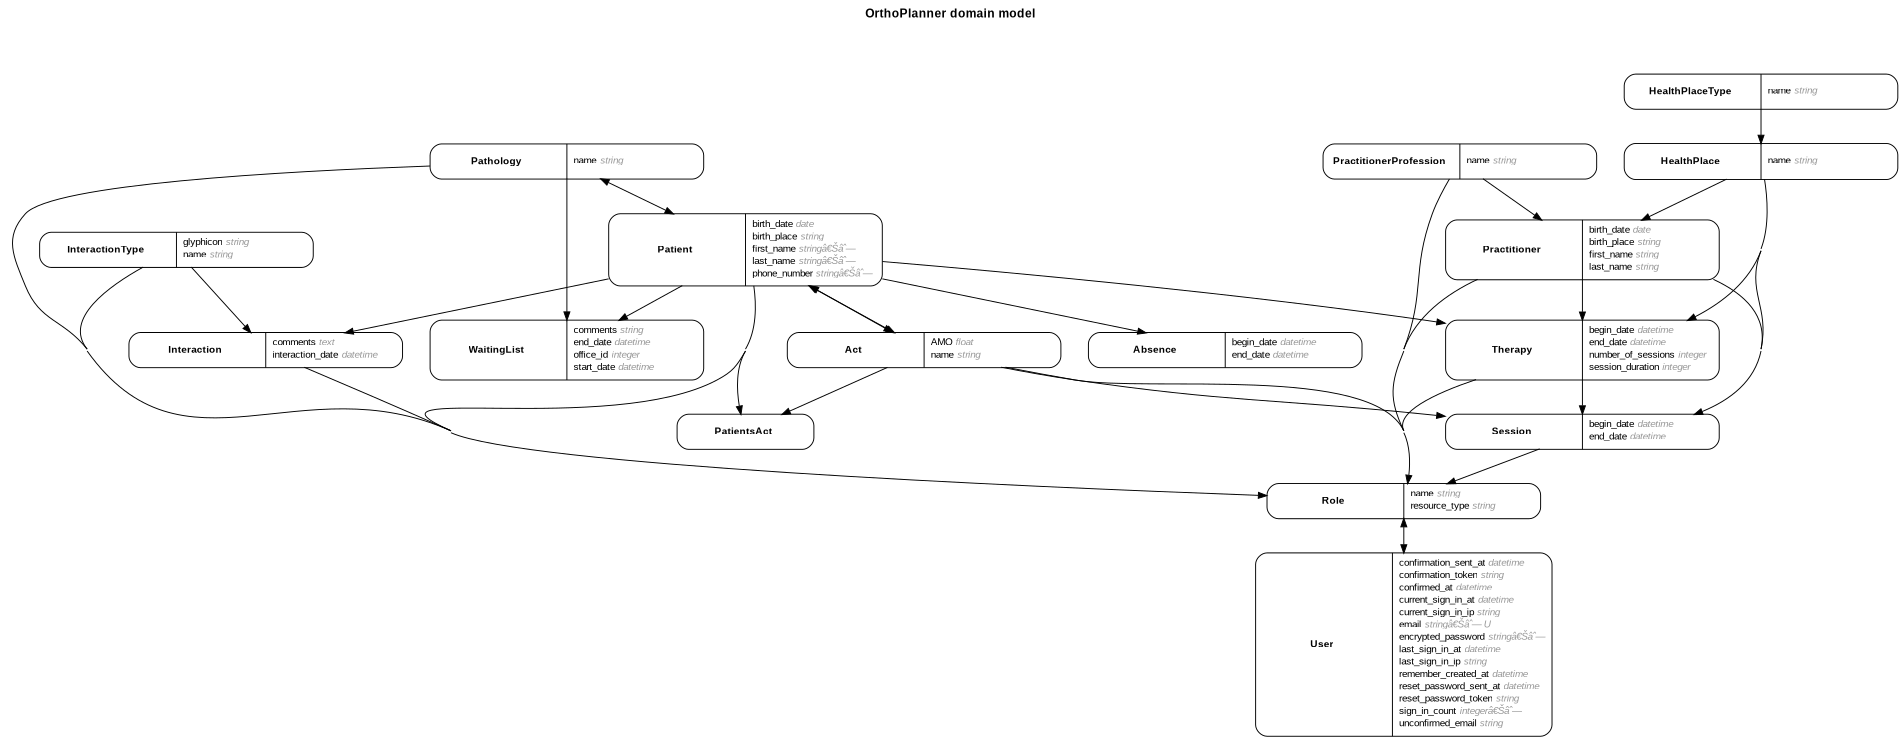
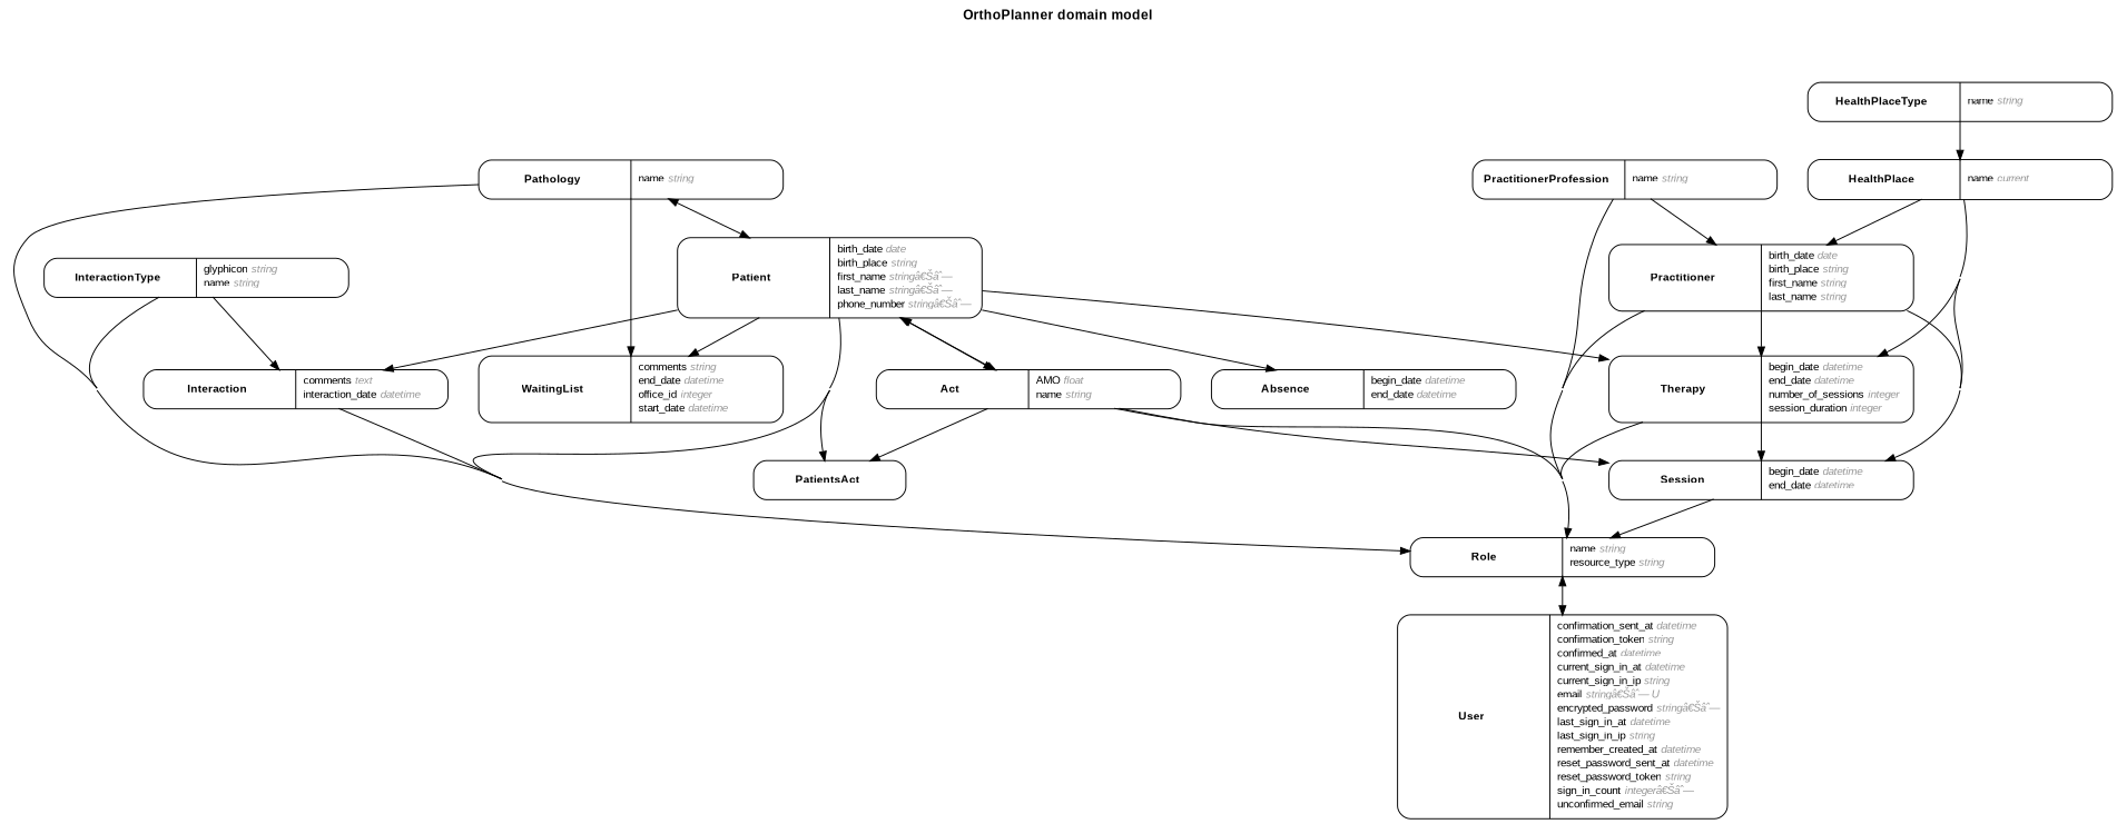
  digraph {
    concentrate=true
    fontname="Arial Bold"
    fontsize=13
    label="OrthoPlanner domain model\n\n"
    labelloc=t
    nodesep=0.4
    rankdir=TB
    ranksep=0.5
    node [fontname=Arial fontsize=10 margin="0.07,0.05" penwidth=1.0 shape=Mrecord]
    edge [arrowhead=normal arrowsize=0.9 arrowtail=none dir=both fontname=Arial fontsize=7 labelangle=32 labeldistance=1.8 penwidth=1.0 weight=1]
    n1 [label=<<table border="0" align="center" cellspacing="0.5" cellpadding="0" width="134">   <tr><td align="center" valign="bottom" width="130"><font face="Arial Bold" point-size="11">Absence</font></td></tr> </table> | <table border="0" align="left" cellspacing="2" cellpadding="0" width="134">   <tr><td align="left" width="130" port="begin_date">begin_date <font face="Arial Italic" color="grey60">datetime</font></td></tr>   <tr><td align="left" width="130" port="end_date">end_date <font face="Arial Italic" color="grey60">datetime</font></td></tr> </table> >]
    n2 [label=<<table border="0" align="center" cellspacing="0.5" cellpadding="0" width="134">   <tr><td align="center" valign="bottom" width="130"><font face="Arial Bold" point-size="11">Role</font></td></tr> </table> | <table border="0" align="left" cellspacing="2" cellpadding="0" width="134">   <tr><td align="left" width="130" port="name">name <font face="Arial Italic" color="grey60">string</font></td></tr>   <tr><td align="left" width="130" port="resource_type">resource_type <font face="Arial Italic" color="grey60">string</font></td></tr> </table> >]
    n3 [label=<<table border="0" align="center" cellspacing="0.5" cellpadding="0" width="134">   <tr><td align="center" valign="bottom" width="130"><font face="Arial Bold" point-size="11">User</font></td></tr> </table> | <table border="0" align="left" cellspacing="2" cellpadding="0" width="134">   <tr><td align="left" width="130" port="confirmation_sent_at">confirmation_sent_at <font face="Arial Italic" color="grey60">datetime</font></td></tr>   <tr><td align="left" width="130" port="confirmation_token">confirmation_token <font face="Arial Italic" color="grey60">string</font></td></tr>   <tr><td align="left" width="130" port="confirmed_at">confirmed_at <font face="Arial Italic" color="grey60">datetime</font></td></tr>   <tr><td align="left" width="130" port="current_sign_in_at">current_sign_in_at <font face="Arial Italic" color="grey60">datetime</font></td></tr>   <tr><td align="left" width="130" port="current_sign_in_ip">current_sign_in_ip <font face="Arial Italic" color="grey60">string</font></td></tr>   <tr><td align="left" width="130" port="email">email <font face="Arial Italic" color="grey60">stringâ€Šâˆ— U</font></td></tr>   <tr><td align="left" width="130" port="encrypted_password">encrypted_password <font face="Arial Italic" color="grey60">stringâ€Šâˆ—</font></td></tr>   <tr><td align="left" width="130" port="last_sign_in_at">last_sign_in_at <font face="Arial Italic" color="grey60">datetime</font></td></tr>   <tr><td align="left" width="130" port="last_sign_in_ip">last_sign_in_ip <font face="Arial Italic" color="grey60">string</font></td></tr>   <tr><td align="left" width="130" port="remember_created_at">remember_created_at <font face="Arial Italic" color="grey60">datetime</font></td></tr>   <tr><td align="left" width="130" port="reset_password_sent_at">reset_password_sent_at <font face="Arial Italic" color="grey60">datetime</font></td></tr>   <tr><td align="left" width="130" port="reset_password_token">reset_password_token <font face="Arial Italic" color="grey60">string</font></td></tr>   <tr><td align="left" width="130" port="sign_in_count">sign_in_count <font face="Arial Italic" color="grey60">integerâ€Šâˆ—</font></td></tr>   <tr><td align="left" width="130" port="unconfirmed_email">unconfirmed_email <font face="Arial Italic" color="grey60">string</font></td></tr> </table> >]
    n4 [label=<<table border="0" align="center" cellspacing="0.5" cellpadding="0" width="134">   <tr><td align="center" valign="bottom" width="130"><font face="Arial Bold" point-size="11">Act</font></td></tr> </table> | <table border="0" align="left" cellspacing="2" cellpadding="0" width="134">   <tr><td align="left" width="130" port="AMO">AMO <font face="Arial Italic" color="grey60">float</font></td></tr>   <tr><td align="left" width="130" port="name">name <font face="Arial Italic" color="grey60">string</font></td></tr> </table> >]
    n5 [label=<<table border="0" align="center" cellspacing="0.5" cellpadding="0" width="134">   <tr><td align="center" valign="bottom" width="130"><font face="Arial Bold" point-size="11">Patient</font></td></tr> </table> | <table border="0" align="left" cellspacing="2" cellpadding="0" width="134">   <tr><td align="left" width="130" port="birth_date">birth_date <font face="Arial Italic" color="grey60">date</font></td></tr>   <tr><td align="left" width="130" port="birth_place">birth_place <font face="Arial Italic" color="grey60">string</font></td></tr>   <tr><td align="left" width="130" port="first_name">first_name <font face="Arial Italic" color="grey60">stringâ€Šâˆ—</font></td></tr>   <tr><td align="left" width="130" port="last_name">last_name <font face="Arial Italic" color="grey60">stringâ€Šâˆ—</font></td></tr>   <tr><td align="left" width="130" port="phone_number">phone_number <font face="Arial Italic" color="grey60">stringâ€Šâˆ—</font></td></tr> </table> >]
    n6 [label=<<table border="0" align="center" cellspacing="0.5" cellpadding="0" width="134">   <tr><td align="center" valign="bottom" width="130"><font face="Arial Bold" point-size="11">PatientsAct</font></td></tr> </table> >]
    n7 [label=<<table border="0" align="center" cellspacing="0.5" cellpadding="0" width="134">   <tr><td align="center" valign="bottom" width="130"><font face="Arial Bold" point-size="11">Session</font></td></tr> </table> | <table border="0" align="left" cellspacing="2" cellpadding="0" width="134">   <tr><td align="left" width="130" port="begin_date">begin_date <font face="Arial Italic" color="grey60">datetime</font></td></tr>   <tr><td align="left" width="130" port="end_date">end_date <font face="Arial Italic" color="grey60">datetime</font></td></tr> </table> >]
    n8 [label=<<table border="0" align="center" cellspacing="0.5" cellpadding="0" width="134">   <tr><td align="center" valign="bottom" width="130"><font face="Arial Bold" point-size="11">Therapy</font></td></tr> </table> | <table border="0" align="left" cellspacing="2" cellpadding="0" width="134">   <tr><td align="left" width="130" port="begin_date">begin_date <font face="Arial Italic" color="grey60">datetime</font></td></tr>   <tr><td align="left" width="130" port="end_date">end_date <font face="Arial Italic" color="grey60">datetime</font></td></tr>   <tr><td align="left" width="130" port="number_of_sessions">number_of_sessions <font face="Arial Italic" color="grey60">integer</font></td></tr>   <tr><td align="left" width="130" port="session_duration">session_duration <font face="Arial Italic" color="grey60">integer</font></td></tr> </table> >]
    n9 [label=<<table border="0" align="center" cellspacing="0.5" cellpadding="0" width="134">   <tr><td align="center" valign="bottom" width="130"><font face="Arial Bold" point-size="11">Interaction</font></td></tr> </table> | <table border="0" align="left" cellspacing="2" cellpadding="0" width="134">   <tr><td align="left" width="130" port="comments">comments <font face="Arial Italic" color="grey60">text</font></td></tr>   <tr><td align="left" width="130" port="interaction_date">interaction_date <font face="Arial Italic" color="grey60">datetime</font></td></tr> </table> >]
    n10 [label=<<table border="0" align="center" cellspacing="0.5" cellpadding="0" width="134">   <tr><td align="center" valign="bottom" width="130"><font face="Arial Bold" point-size="11">WaitingList</font></td></tr> </table> | <table border="0" align="left" cellspacing="2" cellpadding="0" width="134">   <tr><td align="left" width="130" port="comments">comments <font face="Arial Italic" color="grey60">string</font></td></tr>   <tr><td align="left" width="130" port="end_date">end_date <font face="Arial Italic" color="grey60">datetime</font></td></tr>   <tr><td align="left" width="130" port="office_id">office_id <font face="Arial Italic" color="grey60">integer</font></td></tr>   <tr><td align="left" width="130" port="start_date">start_date <font face="Arial Italic" color="grey60">datetime</font></td></tr> </table> >]
-   n11 [label=<<table border="0" align="center" cellspacing="0.5" cellpadding="0" width="134">   <tr><td align="center" valign="bottom" width="130"><font face="Arial Bold" point-size="11">HealthPlace</font></td></tr> </table> | <table border="0" align="left" cellspacing="2" cellpadding="0" width="134">   <tr><td align="left" width="130" port="name">name <font face="Arial Italic" color="grey60">string</font></td></tr> </table> >]
+   n11 [label=<<table border="0" align="center" cellspacing="0.5" cellpadding="0" width="134">   <tr><td align="center" valign="bottom" width="130"><font face="Arial Bold" point-size="11">HealthPlace</font></td></tr> </table> | <table border="0" align="left" cellspacing="2" cellpadding="0" width="134">   <tr><td align="left" width="130" port="name">name <font face="Arial Italic" color="grey60">current</font></td></tr> </table> >]
    n12 [label=<<table border="0" align="center" cellspacing="0.5" cellpadding="0" width="134">   <tr><td align="center" valign="bottom" width="130"><font face="Arial Bold" point-size="11">Practitioner</font></td></tr> </table> | <table border="0" align="left" cellspacing="2" cellpadding="0" width="134">   <tr><td align="left" width="130" port="birth_date">birth_date <font face="Arial Italic" color="grey60">date</font></td></tr>   <tr><td align="left" width="130" port="birth_place">birth_place <font face="Arial Italic" color="grey60">string</font></td></tr>   <tr><td align="left" width="130" port="first_name">first_name <font face="Arial Italic" color="grey60">string</font></td></tr>   <tr><td align="left" width="130" port="last_name">last_name <font face="Arial Italic" color="grey60">string</font></td></tr> </table> >]
    n13 [label=<<table border="0" align="center" cellspacing="0.5" cellpadding="0" width="134">   <tr><td align="center" valign="bottom" width="130"><font face="Arial Bold" point-size="11">HealthPlaceType</font></td></tr> </table> | <table border="0" align="left" cellspacing="2" cellpadding="0" width="134">   <tr><td align="left" width="130" port="name">name <font face="Arial Italic" color="grey60">string</font></td></tr> </table> >]
    n14 [label=<<table border="0" align="center" cellspacing="0.5" cellpadding="0" width="134">   <tr><td align="center" valign="bottom" width="130"><font face="Arial Bold" point-size="11">InteractionType</font></td></tr> </table> | <table border="0" align="left" cellspacing="2" cellpadding="0" width="134">   <tr><td align="left" width="130" port="glyphicon">glyphicon <font face="Arial Italic" color="grey60">string</font></td></tr>   <tr><td align="left" width="130" port="name">name <font face="Arial Italic" color="grey60">string</font></td></tr> </table> >]
    n15 [label=<<table border="0" align="center" cellspacing="0.5" cellpadding="0" width="134">   <tr><td align="center" valign="bottom" width="130"><font face="Arial Bold" point-size="11">Pathology</font></td></tr> </table> | <table border="0" align="left" cellspacing="2" cellpadding="0" width="134">   <tr><td align="left" width="130" port="name">name <font face="Arial Italic" color="grey60">string</font></td></tr> </table> >]
    n16 [label=<<table border="0" align="center" cellspacing="0.5" cellpadding="0" width="134">   <tr><td align="center" valign="bottom" width="130"><font face="Arial Bold" point-size="11">PractitionerProfession</font></td></tr> </table> | <table border="0" align="left" cellspacing="2" cellpadding="0" width="134">   <tr><td align="left" width="130" port="name">name <font face="Arial Italic" color="grey60">string</font></td></tr> </table> >]
    n2 -> n3 [arrowtail=normal weight=2]
    n4 -> n2
    n4 -> n5 [arrowtail=normal]
    n4 -> n6
    n4 -> n7
    n5 -> n1
    n5 -> n2
    n5 -> n4 [arrowtail=normal]
    n5 -> n6
    n5 -> n8 [weight=2]
    n5 -> n9 [weight=2]
    n5 -> n10
    n7 -> n2
    n8 -> n2
    n8 -> n7
    n9 -> n2
    n11 -> n7
    n11 -> n8
    n11 -> n12
    n12 -> n2
    n12 -> n7 [weight=2]
    n12 -> n8
    n13 -> n11
    n14 -> n2
    n14 -> n9
    n15 -> n2
    n15 -> n5 [arrowtail=normal]
    n15 -> n10
    n16 -> n2
    n16 -> n12 [weight=2]
  }
